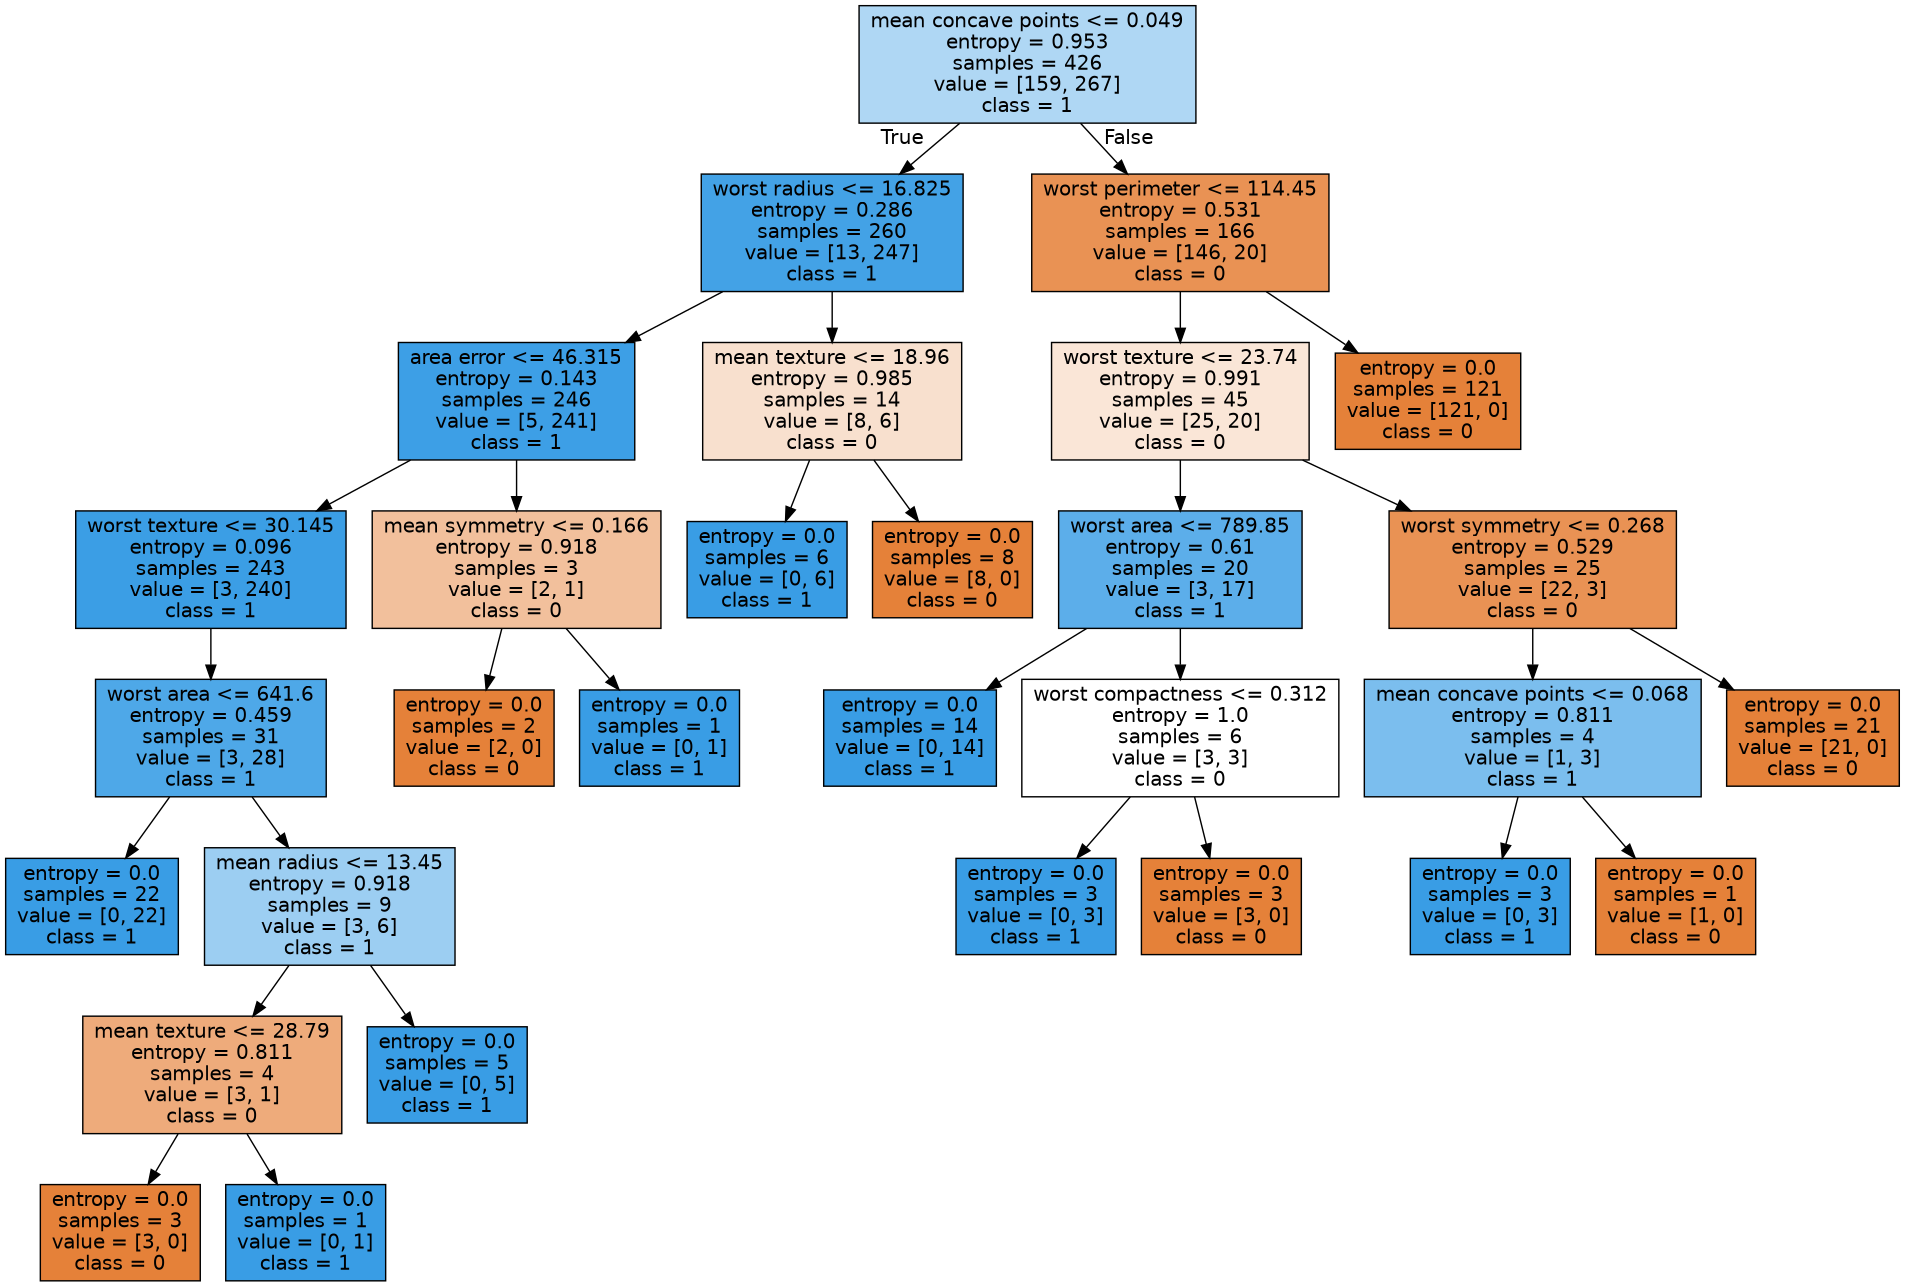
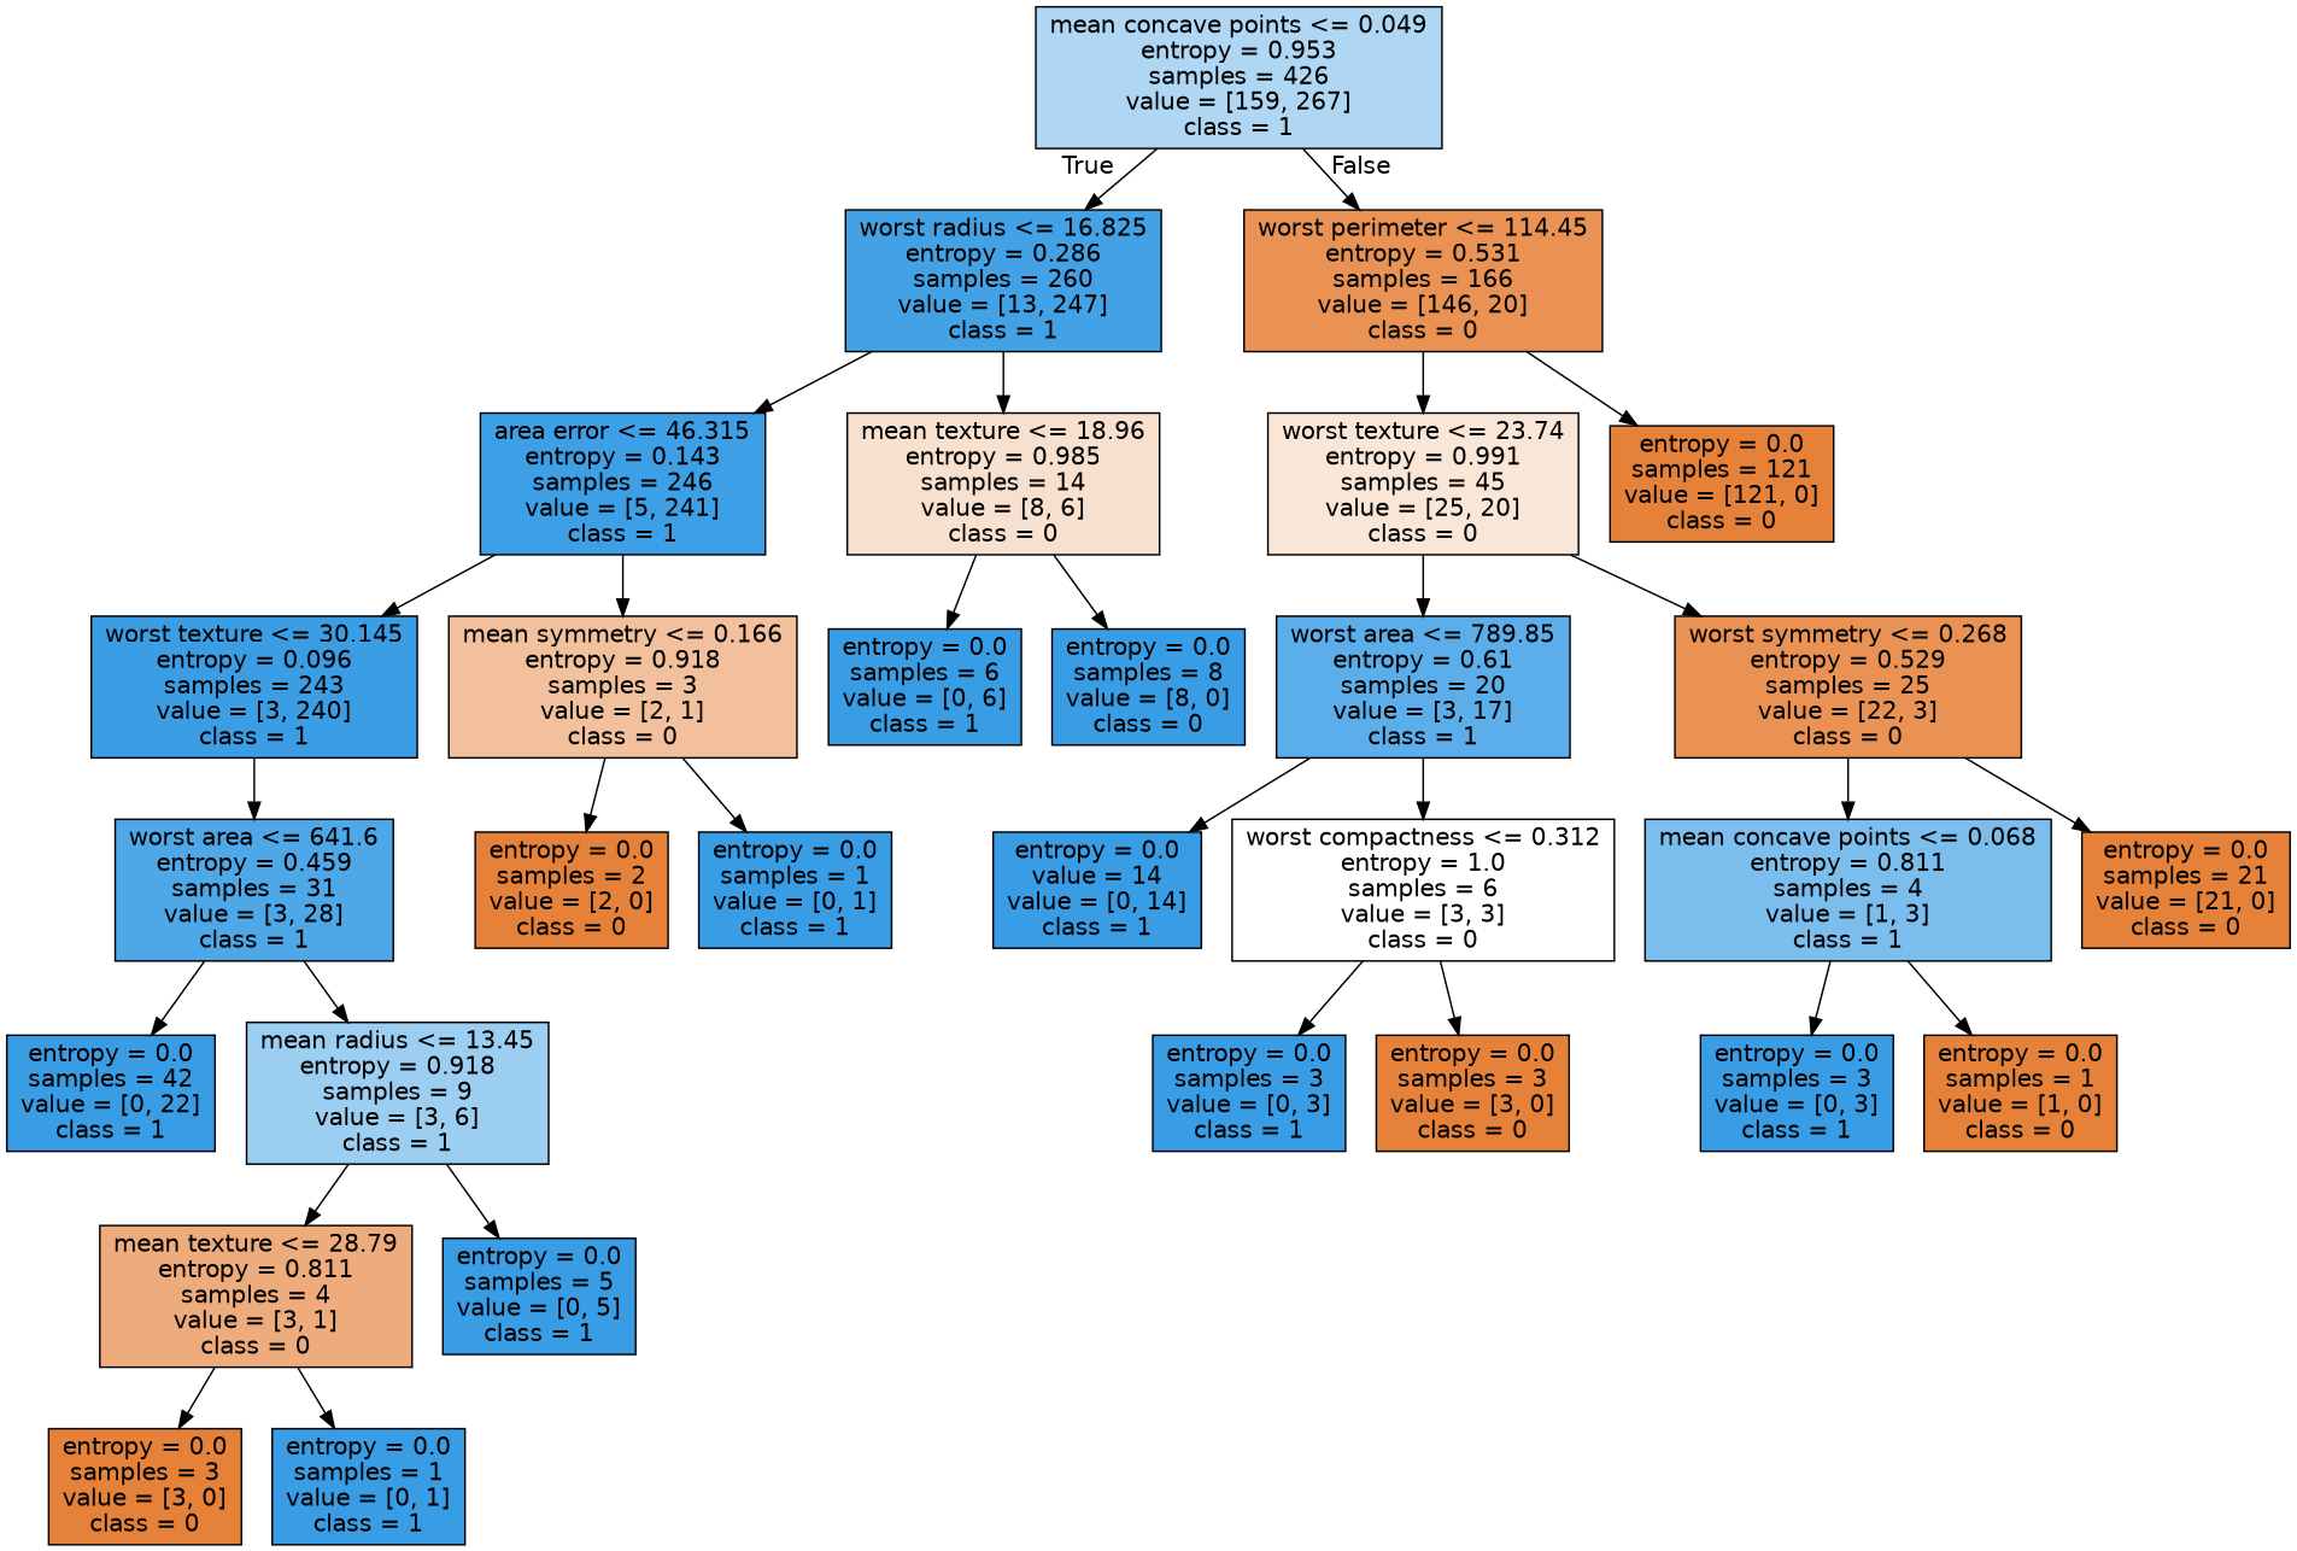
  digraph {
    node [color=black fillcolor="#399de5" fontname=helvetica shape=box style=filled]
    edge [fontname=helvetica]
    n1 [fillcolor="#afd7f4" label="mean concave points <= 0.049\nentropy = 0.953\nsamples = 426\nvalue = [159, 267]\nclass = 1"]
    n2 [fillcolor="#43a2e6" label="worst radius <= 16.825\nentropy = 0.286\nsamples = 260\nvalue = [13, 247]\nclass = 1"]
    n3 [fillcolor="#e99254" label="worst perimeter <= 114.45\nentropy = 0.531\nsamples = 166\nvalue = [146, 20]\nclass = 0"]
    n4 [fillcolor="#3d9fe6" label="area error <= 46.315\nentropy = 0.143\nsamples = 246\nvalue = [5, 241]\nclass = 1"]
    n5 [fillcolor="#f8e0ce" label="mean texture <= 18.96\nentropy = 0.985\nsamples = 14\nvalue = [8, 6]\nclass = 0"]
    n6 [fillcolor="#fae6d7" label="worst texture <= 23.74\nentropy = 0.991\nsamples = 45\nvalue = [25, 20]\nclass = 0"]
    n7 [fillcolor="#e58139" label="entropy = 0.0\nsamples = 121\nvalue = [121, 0]\nclass = 0"]
    n8 [fillcolor="#3b9ee5" label="worst texture <= 30.145\nentropy = 0.096\nsamples = 243\nvalue = [3, 240]\nclass = 1"]
    n9 [fillcolor="#f2c09c" label="mean symmetry <= 0.166\nentropy = 0.918\nsamples = 3\nvalue = [2, 1]\nclass = 0"]
    n10 [label="entropy = 0.0\nsamples = 6\nvalue = [0, 6]\nclass = 1"]
-   n11 [fillcolor="#e58139" label="entropy = 0.0\nsamples = 8\nvalue = [8, 0]\nclass = 0"]
+   n11 [label="entropy = 0.0\nsamples = 8\nvalue = [8, 0]\nclass = 0"]
    n12 [fillcolor="#4ea8e8" label="worst area <= 641.6\nentropy = 0.459\nsamples = 31\nvalue = [3, 28]\nclass = 1"]
    n13 [fillcolor="#e58139" label="entropy = 0.0\nsamples = 2\nvalue = [2, 0]\nclass = 0"]
    n14 [label="entropy = 0.0\nsamples = 1\nvalue = [0, 1]\nclass = 1"]
-   n15 [label="entropy = 0.0\nsamples = 22\nvalue = [0, 22]\nclass = 1"]
+   n15 [label="entropy = 0.0\nsamples = 42\nvalue = [0, 22]\nclass = 1"]
    n16 [fillcolor="#9ccef2" label="mean radius <= 13.45\nentropy = 0.918\nsamples = 9\nvalue = [3, 6]\nclass = 1"]
    n17 [fillcolor="#eeab7b" label="mean texture <= 28.79\nentropy = 0.811\nsamples = 4\nvalue = [3, 1]\nclass = 0"]
    n18 [label="entropy = 0.0\nsamples = 5\nvalue = [0, 5]\nclass = 1"]
    n19 [fillcolor="#e58139" label="entropy = 0.0\nsamples = 3\nvalue = [3, 0]\nclass = 0"]
    n20 [label="entropy = 0.0\nsamples = 1\nvalue = [0, 1]\nclass = 1"]
    n21 [fillcolor="#5caeea" label="worst area <= 789.85\nentropy = 0.61\nsamples = 20\nvalue = [3, 17]\nclass = 1"]
    n22 [fillcolor="#e99254" label="worst symmetry <= 0.268\nentropy = 0.529\nsamples = 25\nvalue = [22, 3]\nclass = 0"]
-   n23 [label="entropy = 0.0\nsamples = 14\nvalue = [0, 14]\nclass = 1"]
+   n23 [label="entropy = 0.0\nvalue = 14\nvalue = [0, 14]\nclass = 1"]
    n24 [fillcolor="#ffffff" label="worst compactness <= 0.312\nentropy = 1.0\nsamples = 6\nvalue = [3, 3]\nclass = 0"]
    n25 [fillcolor="#7bbeee" label="mean concave points <= 0.068\nentropy = 0.811\nsamples = 4\nvalue = [1, 3]\nclass = 1"]
    n26 [fillcolor="#e58139" label="entropy = 0.0\nsamples = 21\nvalue = [21, 0]\nclass = 0"]
    n27 [label="entropy = 0.0\nsamples = 3\nvalue = [0, 3]\nclass = 1"]
    n28 [fillcolor="#e58139" label="entropy = 0.0\nsamples = 3\nvalue = [3, 0]\nclass = 0"]
    n29 [label="entropy = 0.0\nsamples = 3\nvalue = [0, 3]\nclass = 1"]
    n30 [fillcolor="#e58139" label="entropy = 0.0\nsamples = 1\nvalue = [1, 0]\nclass = 0"]
    n1 -> n2 [headlabel=True labelangle=45 labeldistance=2.5]
    n1 -> n3 [headlabel=False labelangle=-45 labeldistance=2.5]
    n2 -> n4
    n2 -> n5
    n3 -> n6
    n3 -> n7
    n4 -> n8
    n4 -> n9
    n5 -> n10
    n5 -> n11
    n6 -> n21
    n6 -> n22
    n8 -> n12
    n9 -> n13
    n9 -> n14
    n12 -> n15
    n12 -> n16
    n16 -> n17
    n16 -> n18
    n17 -> n19
    n17 -> n20
    n21 -> n23
    n21 -> n24
    n22 -> n25
    n22 -> n26
    n24 -> n27
    n24 -> n28
    n25 -> n29
    n25 -> n30
  }
